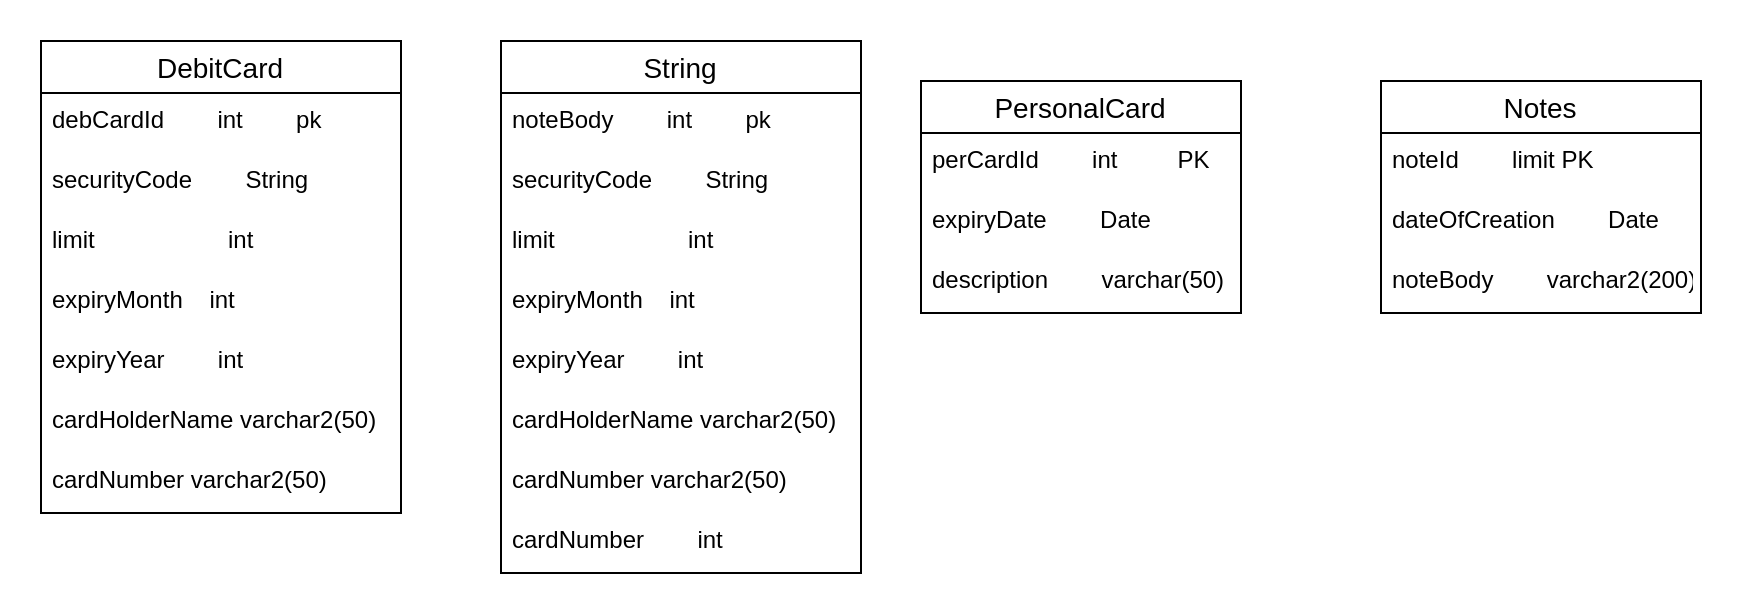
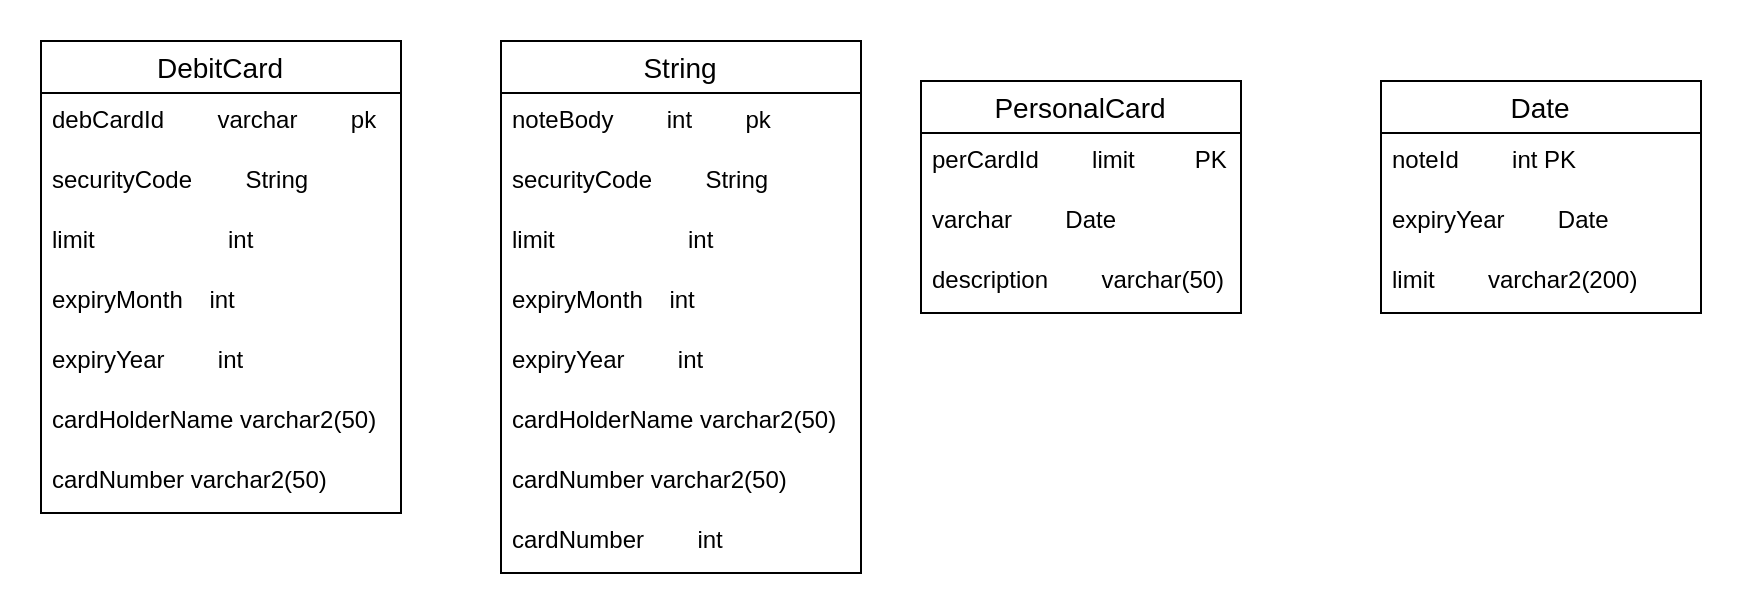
  <mxCell id="0" />
  <mxCell id="1" parent="0" />
  <mxCell id="2" value="String" style="swimlane;fontStyle=0;childLayout=stackLayout;horizontal=1;startSize=26;horizontalStack=0;resizeParent=1;resizeParentMax=0;resizeLast=0;collapsible=1;marginBottom=0;align=center;fontSize=14;" vertex="1" parent="1"><mxGeometry x="250" y="20" width="180" height="266" as="geometry" /></mxCell>
  <mxCell id="3" value="noteBody        int        pk" style="text;strokeColor=none;fillColor=none;spacingLeft=4;spacingRight=4;overflow=hidden;rotatable=0;points=[[0,0.5],[1,0.5]];portConstraint=eastwest;fontSize=12;" vertex="1" parent="2"><mxGeometry y="26" width="180" height="30" as="geometry" /></mxCell>
  <mxCell id="4" value="securityCode        String" style="text;strokeColor=none;fillColor=none;spacingLeft=4;spacingRight=4;overflow=hidden;rotatable=0;points=[[0,0.5],[1,0.5]];portConstraint=eastwest;fontSize=12;" vertex="1" parent="2"><mxGeometry y="56" width="180" height="30" as="geometry" /></mxCell>
  <mxCell id="5" value="limit                    int" style="text;strokeColor=none;fillColor=none;spacingLeft=4;spacingRight=4;overflow=hidden;rotatable=0;points=[[0,0.5],[1,0.5]];portConstraint=eastwest;fontSize=12;" vertex="1" parent="2"><mxGeometry y="86" width="180" height="30" as="geometry" /></mxCell>
  <mxCell id="6" value="expiryMonth    int    " style="text;strokeColor=none;fillColor=none;spacingLeft=4;spacingRight=4;overflow=hidden;rotatable=0;points=[[0,0.5],[1,0.5]];portConstraint=eastwest;fontSize=12;" vertex="1" parent="2"><mxGeometry y="116" width="180" height="30" as="geometry" /></mxCell>
  <mxCell id="7" value="expiryYear        int" style="text;strokeColor=none;fillColor=none;spacingLeft=4;spacingRight=4;overflow=hidden;rotatable=0;points=[[0,0.5],[1,0.5]];portConstraint=eastwest;fontSize=12;" vertex="1" parent="2"><mxGeometry y="146" width="180" height="30" as="geometry" /></mxCell>
  <mxCell id="8" value="cardHolderName varchar2(50)" style="text;strokeColor=none;fillColor=none;spacingLeft=4;spacingRight=4;overflow=hidden;rotatable=0;points=[[0,0.5],[1,0.5]];portConstraint=eastwest;fontSize=12;" vertex="1" parent="2"><mxGeometry y="176" width="180" height="30" as="geometry" /></mxCell>
  <mxCell id="9" value="cardNumber varchar2(50)" style="text;strokeColor=none;fillColor=none;spacingLeft=4;spacingRight=4;overflow=hidden;rotatable=0;points=[[0,0.5],[1,0.5]];portConstraint=eastwest;fontSize=12;" vertex="1" parent="2"><mxGeometry y="206" width="180" height="30" as="geometry" /></mxCell>
  <mxCell id="10" value="cardNumber        int    " style="text;strokeColor=none;fillColor=none;spacingLeft=4;spacingRight=4;overflow=hidden;rotatable=0;points=[[0,0.5],[1,0.5]];portConstraint=eastwest;fontSize=12;" vertex="1" parent="2"><mxGeometry y="236" width="180" height="30" as="geometry" /></mxCell>
  <mxCell id="11" value="PersonalCard" style="swimlane;fontStyle=0;childLayout=stackLayout;horizontal=1;startSize=26;horizontalStack=0;resizeParent=1;resizeParentMax=0;resizeLast=0;collapsible=1;marginBottom=0;align=center;fontSize=14;" vertex="1" parent="1"><mxGeometry x="460" y="40" width="160" height="116" as="geometry" /></mxCell>
- <mxCell id="12" value="perCardId        int         PK" style="text;strokeColor=none;fillColor=none;spacingLeft=4;spacingRight=4;overflow=hidden;rotatable=0;points=[[0,0.5],[1,0.5]];portConstraint=eastwest;fontSize=12;" vertex="1" parent="11"><mxGeometry y="26" width="160" height="30" as="geometry" /></mxCell>
- <mxCell id="13" value="expiryDate        Date" style="text;strokeColor=none;fillColor=none;spacingLeft=4;spacingRight=4;overflow=hidden;rotatable=0;points=[[0,0.5],[1,0.5]];portConstraint=eastwest;fontSize=12;" vertex="1" parent="11"><mxGeometry y="56" width="160" height="30" as="geometry" /></mxCell>
+ <mxCell id="12" value="perCardId        limit         PK" style="text;strokeColor=none;fillColor=none;spacingLeft=4;spacingRight=4;overflow=hidden;rotatable=0;points=[[0,0.5],[1,0.5]];portConstraint=eastwest;fontSize=12;" vertex="1" parent="11"><mxGeometry y="26" width="160" height="30" as="geometry" /></mxCell>
+ <mxCell id="13" value="varchar        Date" style="text;strokeColor=none;fillColor=none;spacingLeft=4;spacingRight=4;overflow=hidden;rotatable=0;points=[[0,0.5],[1,0.5]];portConstraint=eastwest;fontSize=12;" vertex="1" parent="11"><mxGeometry y="56" width="160" height="30" as="geometry" /></mxCell>
  <mxCell id="14" value="description        varchar(50)" style="text;strokeColor=none;fillColor=none;spacingLeft=4;spacingRight=4;overflow=hidden;rotatable=0;points=[[0,0.5],[1,0.5]];portConstraint=eastwest;fontSize=12;" vertex="1" parent="11"><mxGeometry y="86" width="160" height="30" as="geometry" /></mxCell>
- <mxCell id="15" value="Notes" style="swimlane;fontStyle=0;childLayout=stackLayout;horizontal=1;startSize=26;horizontalStack=0;resizeParent=1;resizeParentMax=0;resizeLast=0;collapsible=1;marginBottom=0;align=center;fontSize=14;" vertex="1" parent="1"><mxGeometry x="690" y="40" width="160" height="116" as="geometry" /></mxCell>
- <mxCell id="16" value="noteId        limit PK    " style="text;strokeColor=none;fillColor=none;spacingLeft=4;spacingRight=4;overflow=hidden;rotatable=0;points=[[0,0.5],[1,0.5]];portConstraint=eastwest;fontSize=12;" vertex="1" parent="15"><mxGeometry y="26" width="160" height="30" as="geometry" /></mxCell>
- <mxCell id="17" value="dateOfCreation        Date" style="text;strokeColor=none;fillColor=none;spacingLeft=4;spacingRight=4;overflow=hidden;rotatable=0;points=[[0,0.5],[1,0.5]];portConstraint=eastwest;fontSize=12;" vertex="1" parent="15"><mxGeometry y="56" width="160" height="30" as="geometry" /></mxCell>
- <mxCell id="18" value="noteBody        varchar2(200)   " style="text;strokeColor=none;fillColor=none;spacingLeft=4;spacingRight=4;overflow=hidden;rotatable=0;points=[[0,0.5],[1,0.5]];portConstraint=eastwest;fontSize=12;" vertex="1" parent="15"><mxGeometry y="86" width="160" height="30" as="geometry" /></mxCell>
+ <mxCell id="15" value="Date" style="swimlane;fontStyle=0;childLayout=stackLayout;horizontal=1;startSize=26;horizontalStack=0;resizeParent=1;resizeParentMax=0;resizeLast=0;collapsible=1;marginBottom=0;align=center;fontSize=14;" vertex="1" parent="1"><mxGeometry x="690" y="40" width="160" height="116" as="geometry" /></mxCell>
+ <mxCell id="16" value="noteId        int PK    " style="text;strokeColor=none;fillColor=none;spacingLeft=4;spacingRight=4;overflow=hidden;rotatable=0;points=[[0,0.5],[1,0.5]];portConstraint=eastwest;fontSize=12;" vertex="1" parent="15"><mxGeometry y="26" width="160" height="30" as="geometry" /></mxCell>
+ <mxCell id="17" value="expiryYear        Date" style="text;strokeColor=none;fillColor=none;spacingLeft=4;spacingRight=4;overflow=hidden;rotatable=0;points=[[0,0.5],[1,0.5]];portConstraint=eastwest;fontSize=12;" vertex="1" parent="15"><mxGeometry y="56" width="160" height="30" as="geometry" /></mxCell>
+ <mxCell id="18" value="limit        varchar2(200)   " style="text;strokeColor=none;fillColor=none;spacingLeft=4;spacingRight=4;overflow=hidden;rotatable=0;points=[[0,0.5],[1,0.5]];portConstraint=eastwest;fontSize=12;" vertex="1" parent="15"><mxGeometry y="86" width="160" height="30" as="geometry" /></mxCell>
  <mxCell id="19" value="DebitCard" style="swimlane;fontStyle=0;childLayout=stackLayout;horizontal=1;startSize=26;horizontalStack=0;resizeParent=1;resizeParentMax=0;resizeLast=0;collapsible=1;marginBottom=0;align=center;fontSize=14;" vertex="1" parent="1"><mxGeometry x="20" y="20" width="180" height="236" as="geometry" /></mxCell>
- <mxCell id="20" value="debCardId        int        pk" style="text;strokeColor=none;fillColor=none;spacingLeft=4;spacingRight=4;overflow=hidden;rotatable=0;points=[[0,0.5],[1,0.5]];portConstraint=eastwest;fontSize=12;" vertex="1" parent="19"><mxGeometry y="26" width="180" height="30" as="geometry" /></mxCell>
+ <mxCell id="20" value="debCardId        varchar        pk" style="text;strokeColor=none;fillColor=none;spacingLeft=4;spacingRight=4;overflow=hidden;rotatable=0;points=[[0,0.5],[1,0.5]];portConstraint=eastwest;fontSize=12;" vertex="1" parent="19"><mxGeometry y="26" width="180" height="30" as="geometry" /></mxCell>
  <mxCell id="21" value="securityCode        String" style="text;strokeColor=none;fillColor=none;spacingLeft=4;spacingRight=4;overflow=hidden;rotatable=0;points=[[0,0.5],[1,0.5]];portConstraint=eastwest;fontSize=12;" vertex="1" parent="19"><mxGeometry y="56" width="180" height="30" as="geometry" /></mxCell>
  <mxCell id="22" value="limit                    int" style="text;strokeColor=none;fillColor=none;spacingLeft=4;spacingRight=4;overflow=hidden;rotatable=0;points=[[0,0.5],[1,0.5]];portConstraint=eastwest;fontSize=12;" vertex="1" parent="19"><mxGeometry y="86" width="180" height="30" as="geometry" /></mxCell>
  <mxCell id="23" value="expiryMonth    int    " style="text;strokeColor=none;fillColor=none;spacingLeft=4;spacingRight=4;overflow=hidden;rotatable=0;points=[[0,0.5],[1,0.5]];portConstraint=eastwest;fontSize=12;" vertex="1" parent="19"><mxGeometry y="116" width="180" height="30" as="geometry" /></mxCell>
  <mxCell id="24" value="expiryYear        int" style="text;strokeColor=none;fillColor=none;spacingLeft=4;spacingRight=4;overflow=hidden;rotatable=0;points=[[0,0.5],[1,0.5]];portConstraint=eastwest;fontSize=12;" vertex="1" parent="19"><mxGeometry y="146" width="180" height="30" as="geometry" /></mxCell>
  <mxCell id="25" value="cardHolderName varchar2(50)" style="text;strokeColor=none;fillColor=none;spacingLeft=4;spacingRight=4;overflow=hidden;rotatable=0;points=[[0,0.5],[1,0.5]];portConstraint=eastwest;fontSize=12;" vertex="1" parent="19"><mxGeometry y="176" width="180" height="30" as="geometry" /></mxCell>
  <mxCell id="26" value="cardNumber varchar2(50)" style="text;strokeColor=none;fillColor=none;spacingLeft=4;spacingRight=4;overflow=hidden;rotatable=0;points=[[0,0.5],[1,0.5]];portConstraint=eastwest;fontSize=12;" vertex="1" parent="19"><mxGeometry y="206" width="180" height="30" as="geometry" /></mxCell>
